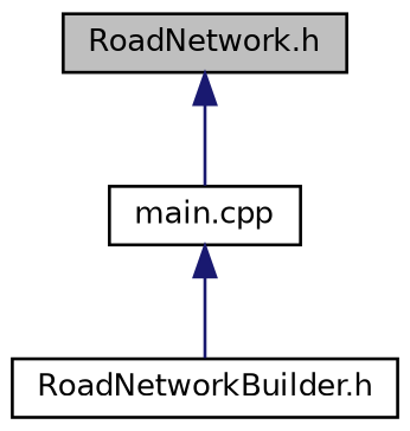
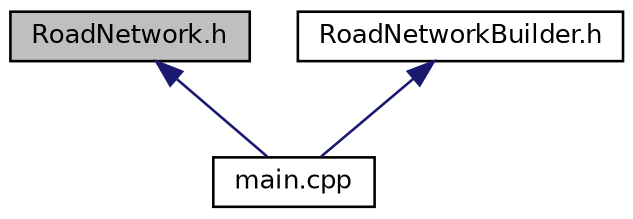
  digraph {
    node [color=black fillcolor=white fontname=Helvetica fontsize=10 shape=record style=filled]
    edge [color=midnightblue dir=back fontname=Helvetica fontsize=10 labelfontname=Helvetica labelfontsize=10 style=solid]
    n1 [fillcolor=grey75 fontcolor=black height=0.2 label="RoadNetwork.h" width=0.4]
    n2 [height=0.2 label="main.cpp" width=0.4]
    n3 [height=0.2 label="RoadNetworkBuilder.h" width=0.4]
    n1 -> n2
-   n2 -> n3
+   n3 -> n2
  }
